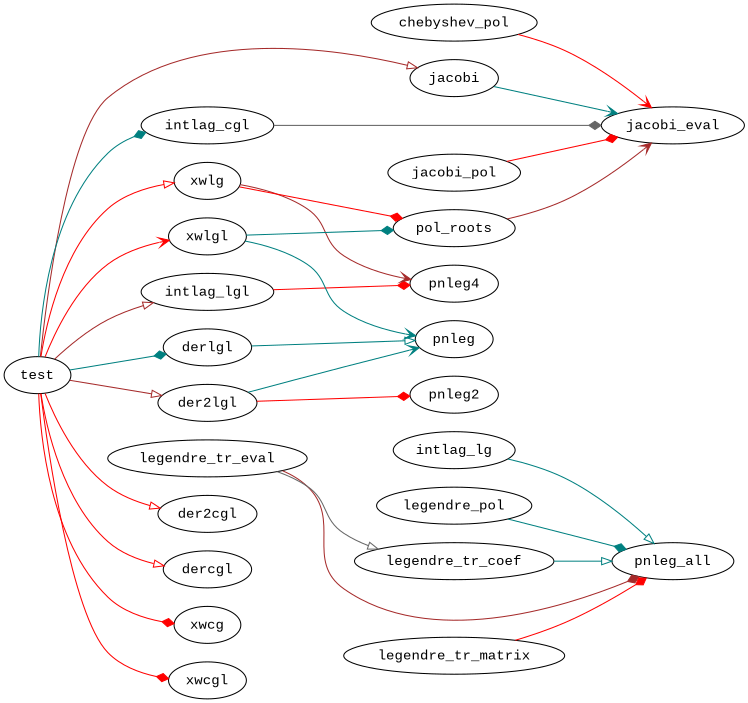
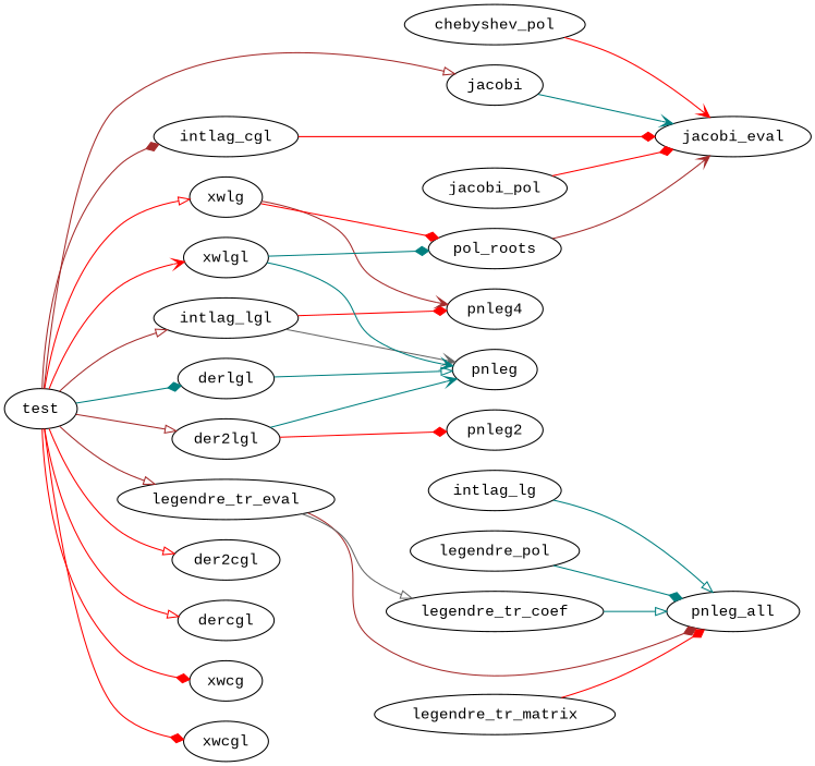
  digraph {
    fontname="Liberation Mono"
    rankdir=LR
    node [fontname="Liberation Mono"]
    edge [arrowhead=diamond color=red fontname="Liberation Mono"]
    chebyshev_pol
    jacobi_eval
    der2lgl
    pnleg
    pnleg2
    n6 [label=jacobi]
    derlgl
    intlag_cgl
    intlag_lg
    pnleg_all
    intlag_lgl
    n12 [label=pnleg4]
    jacobi_pol
    n14 [label=pol_roots]
    legendre_pol
    legendre_tr_coef
    legendre_tr_eval
    legendre_tr_matrix
    test
    der2cgl
    dercgl
    xwcg
    xwcgl
    xwlg
    xwlgl
    chebyshev_pol -> jacobi_eval [arrowhead=vee]
    der2lgl -> pnleg [arrowhead=vee color=teal]
    der2lgl -> pnleg2
    n6 -> jacobi_eval [arrowhead=vee color=teal]
    derlgl -> pnleg [arrowhead=onormal color=teal]
-   intlag_cgl -> jacobi_eval [color=gray40]
+   intlag_cgl -> jacobi_eval
    intlag_lg -> pnleg_all [arrowhead=onormal color=teal]
+   intlag_lgl -> pnleg [arrowhead=vee color=gray40]
    intlag_lgl -> n12
    jacobi_pol -> jacobi_eval
    n14 -> jacobi_eval [arrowhead=vee color=brown]
    legendre_pol -> pnleg_all [color=teal]
    legendre_tr_coef -> pnleg_all [arrowhead=onormal color=teal]
    legendre_tr_eval -> pnleg_all [color=brown]
    legendre_tr_eval -> legendre_tr_coef [arrowhead=onormal color=gray40]
    legendre_tr_matrix -> pnleg_all
    test -> der2lgl [arrowhead=onormal color=brown]
    test -> n6 [arrowhead=onormal color=brown]
    test -> derlgl [color=teal]
-   test -> intlag_cgl [color=teal]
+   test -> intlag_cgl [color=brown]
    test -> intlag_lgl [arrowhead=onormal color=brown]
+   test -> legendre_tr_eval [arrowhead=onormal color=brown]
    test -> der2cgl [arrowhead=onormal]
    test -> dercgl [arrowhead=onormal]
    test -> xwcg
    test -> xwcgl
    test -> xwlg [arrowhead=onormal]
    test -> xwlgl [arrowhead=vee]
    xwlg -> n12 [arrowhead=vee color=brown]
    xwlg -> n14
    xwlgl -> pnleg [arrowhead=vee color=teal]
    xwlgl -> n14 [color=teal]
  }
